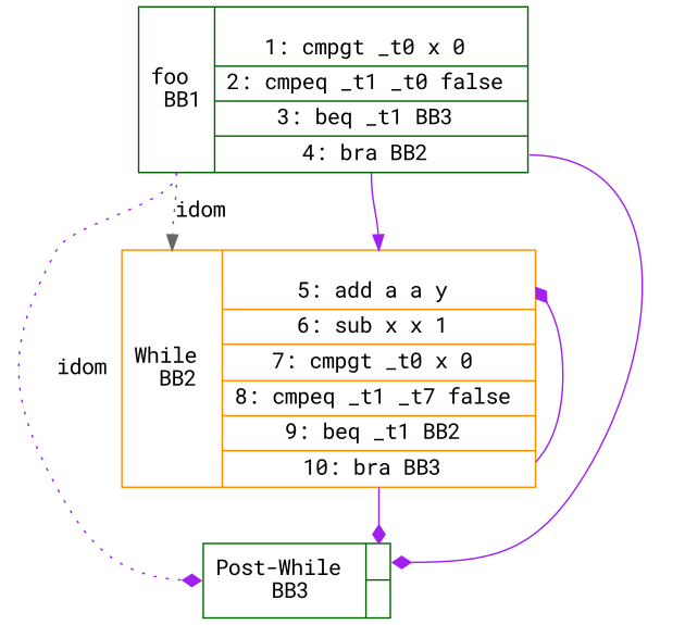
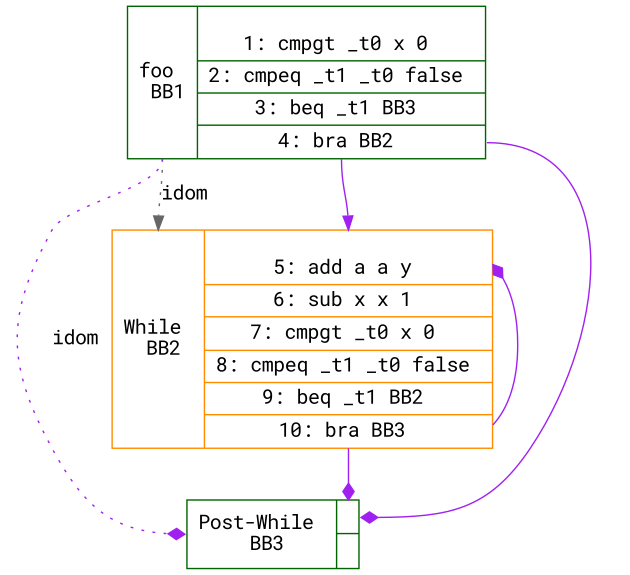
  digraph {
    fontname="Roboto Mono"
    node [color=darkgreen fontname="Roboto Mono" shape=record]
    edge [arrowhead=diamond color=purple fontname="Roboto Mono" headport=entry tailport=exit]
    n1 [label="<B> foo \n BB1 | {<entry>\n	1: cmpgt _t0 x 0 \n|	2: cmpeq _t1 _t0 false \n|	3: beq _t1 BB3 \n|<exit>	4: bra BB2 \n}"]
-   n2 [color=darkorange label="<B> While \n BB2 | {<entry>\n	5: add a a y \n|	6: sub x x 1 \n|	7: cmpgt _t0 x 0 \n|	8: cmpeq _t1 _t7 false \n|	9: beq _t1 BB2 \n|<exit>	10: bra BB3 \n}"]
+   n2 [color=darkorange label="<B> While \n BB2 | {<entry>\n	5: add a a y \n|	6: sub x x 1 \n|	7: cmpgt _t0 x 0 \n|	8: cmpeq _t1 _t0 false \n|	9: beq _t1 BB2 \n|<exit>	10: bra BB3 \n}"]
    n3 [label="<B> Post-While \n BB3 | {<entry>\n|<exit>\n}"]
    n1 -> n2 [arrowhead=normal]
    n1 -> n2 [arrowhead=normal color=gray40 headport=B label=idom style=dotted tailport=B]
    n1 -> n3
    n1 -> n3 [headport=B label=idom style=dotted tailport=B]
    n2 -> n2
    n2 -> n3
  }
